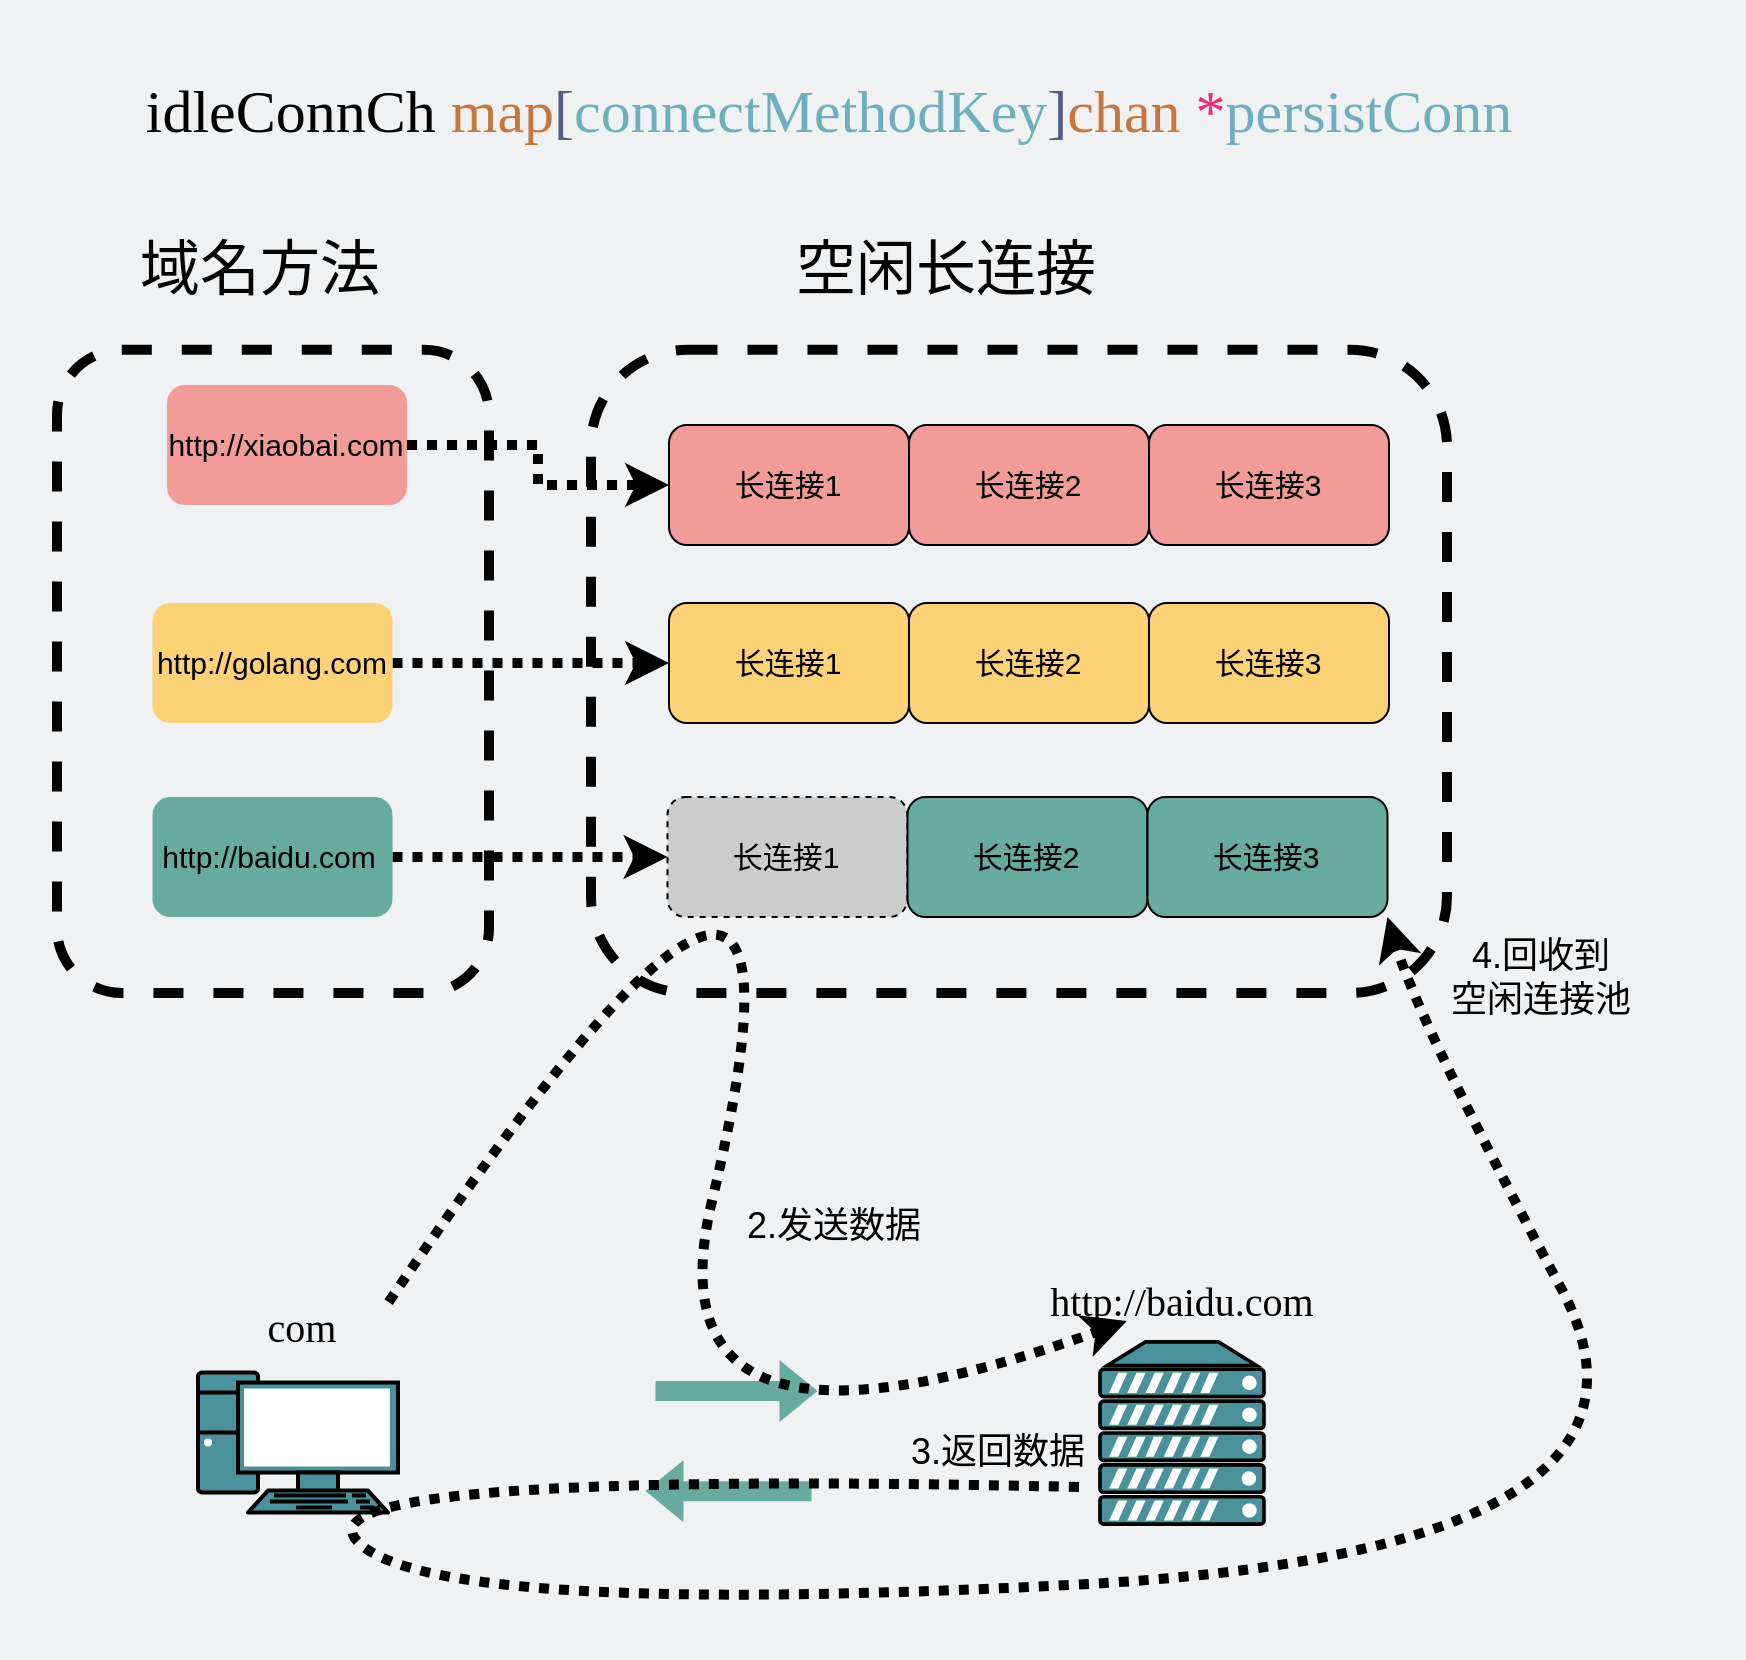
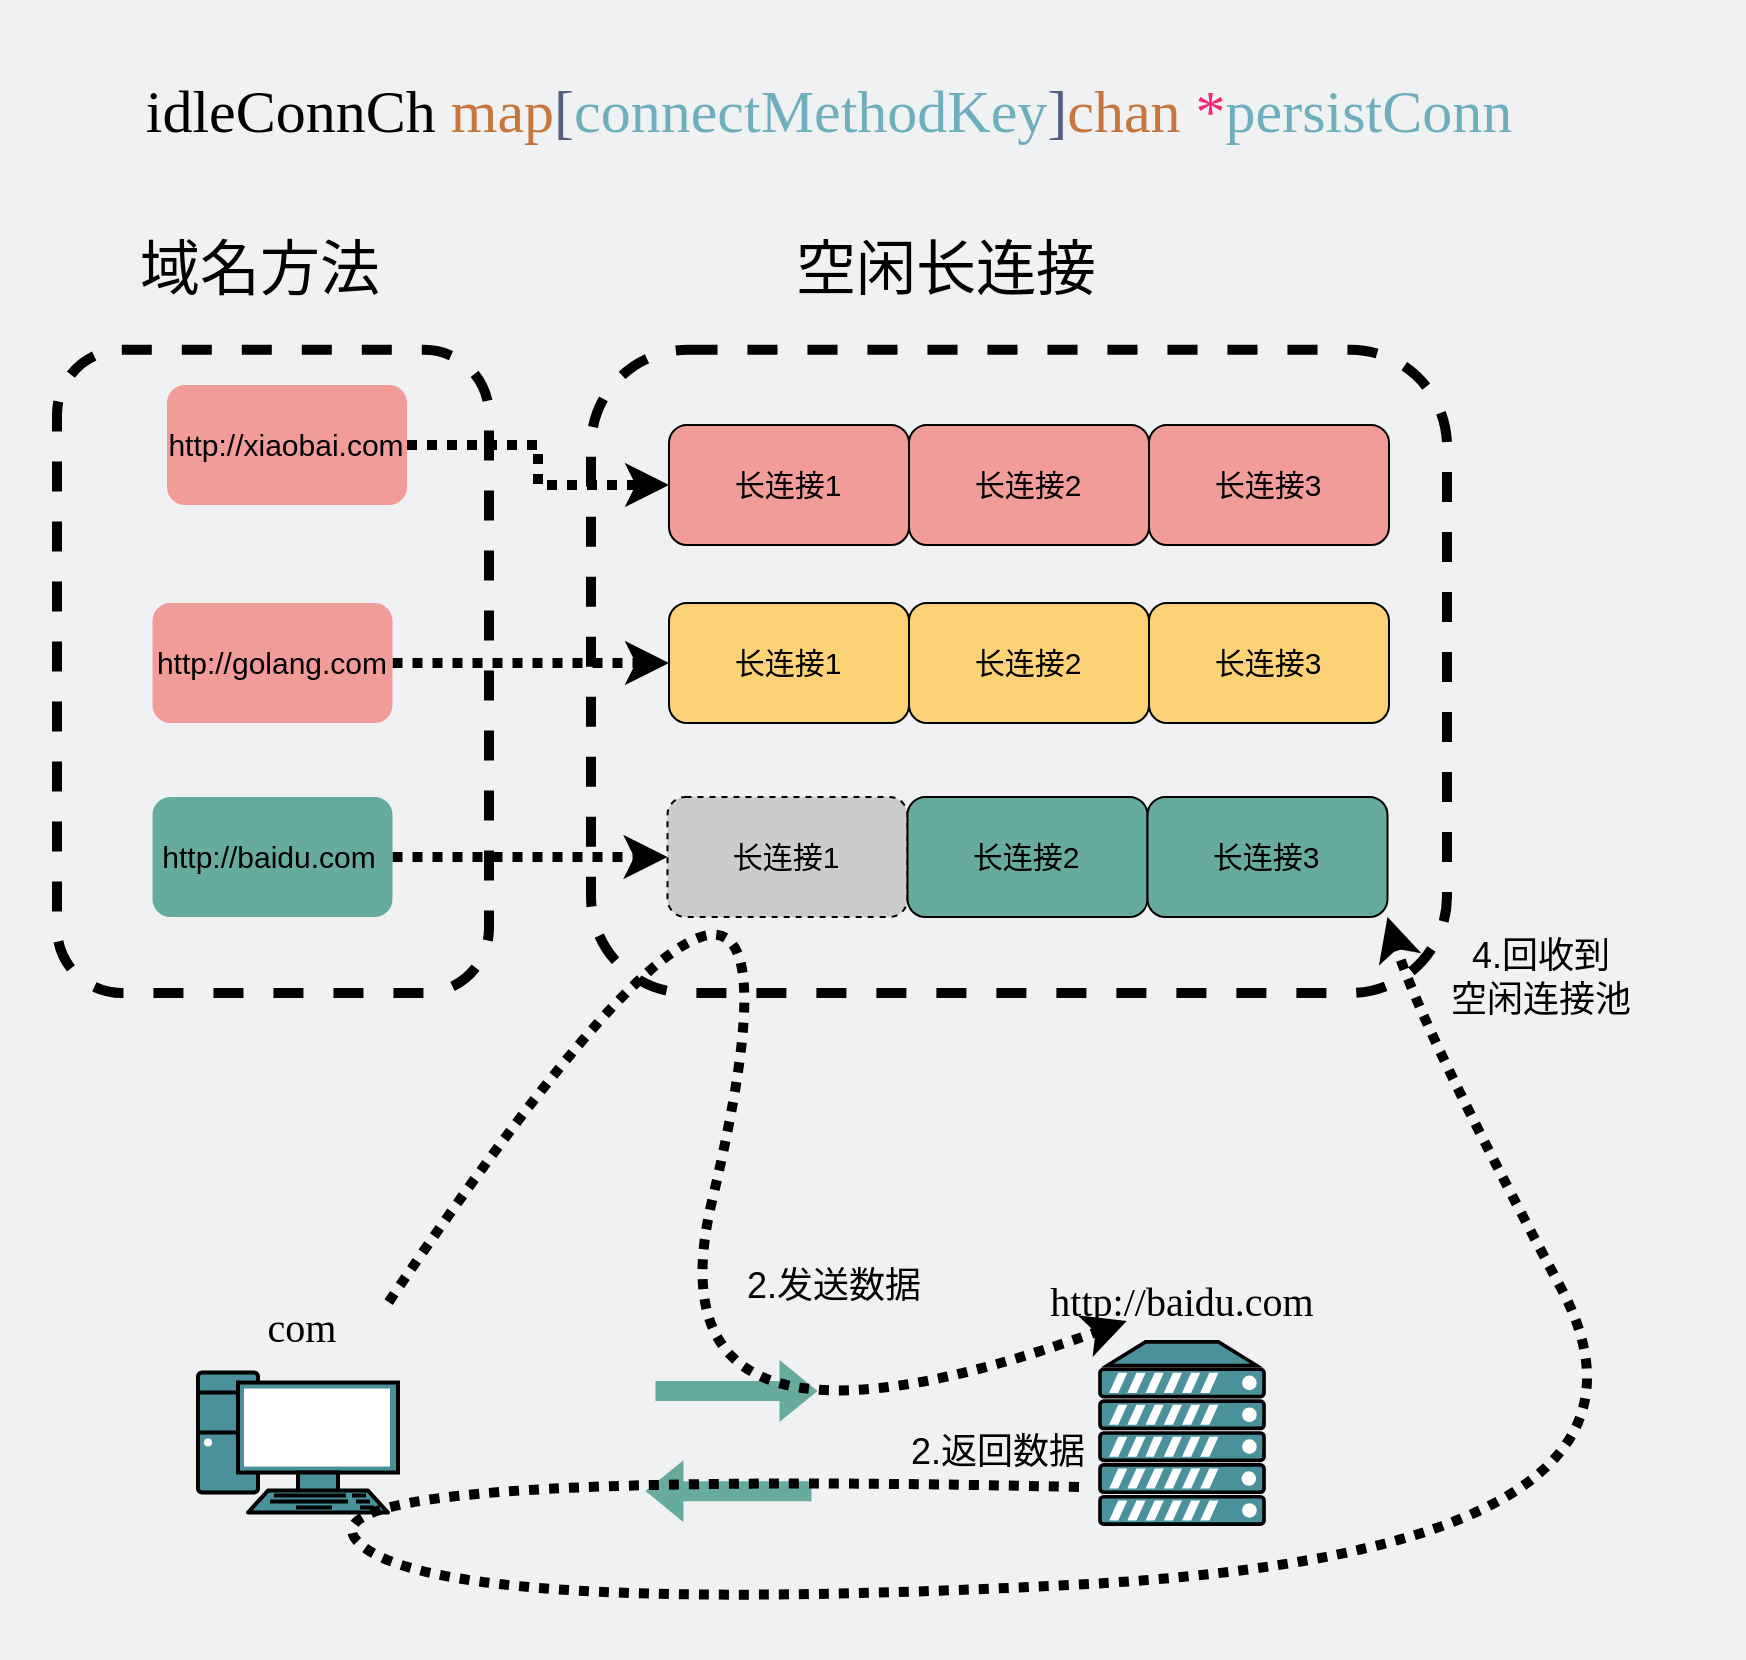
  <mxCell id="0" />
  <mxCell id="1" parent="0" />
  <mxCell id="2" value="" style="rounded=1;whiteSpace=wrap;html=1;strokeColor=#000000;fillColor=none;dashed=1;strokeWidth=5;" parent="1" vertex="1"><mxGeometry x="295" y="174.4" width="428" height="321.6" as="geometry" /></mxCell>
  <mxCell id="3" value="" style="rounded=1;whiteSpace=wrap;html=1;strokeColor=#000000;fillColor=none;dashed=1;strokeWidth=5;" parent="1" vertex="1"><mxGeometry x="28" y="174.4" width="216" height="321.6" as="geometry" /></mxCell>
  <mxCell id="4" style="edgeStyle=orthogonalEdgeStyle;rounded=0;orthogonalLoop=1;jettySize=auto;html=1;exitX=1;exitY=0.5;exitDx=0;exitDy=0;fontSize=15;dashed=1;strokeWidth=5;dashPattern=1 1;" parent="1" source="5" target="18" edge="1"><mxGeometry relative="1" as="geometry" /></mxCell>
  <mxCell id="5" value="" style="rounded=1;whiteSpace=wrap;html=1;strokeColor=none;fillColor=#67AB9F;fontSize=15;" parent="1" vertex="1"><mxGeometry x="75.75" y="398" width="120" height="60" as="geometry" /></mxCell>
  <mxCell id="6" value="http://baidu.com" style="text;html=1;strokeColor=none;fillColor=none;align=center;verticalAlign=middle;whiteSpace=wrap;rounded=0;fontSize=15;" parent="1" vertex="1"><mxGeometry x="93.75" y="418" width="81" height="20" as="geometry" /></mxCell>
  <mxCell id="7" style="edgeStyle=orthogonalEdgeStyle;rounded=0;orthogonalLoop=1;jettySize=auto;html=1;exitX=1;exitY=0.5;exitDx=0;exitDy=0;entryX=0;entryY=0.5;entryDx=0;entryDy=0;fontSize=15;strokeWidth=5;dashed=1;dashPattern=1 1;" parent="1" source="8" target="22" edge="1"><mxGeometry relative="1" as="geometry" /></mxCell>
- <mxCell id="8" value="http://golang.com" style="rounded=1;whiteSpace=wrap;html=1;strokeColor=none;fillColor=#FDD276;fontSize=15;" parent="1" vertex="1"><mxGeometry x="75.75" y="301" width="120" height="60" as="geometry" /></mxCell>
+ <mxCell id="8" value="http://golang.com" style="rounded=1;whiteSpace=wrap;html=1;strokeColor=none;fillColor=#f19c99;fontSize=15;" parent="1" vertex="1"><mxGeometry x="75.75" y="301" width="120" height="60" as="geometry" /></mxCell>
  <mxCell id="9" value="" style="fontColor=#0066CC;verticalAlign=top;verticalLabelPosition=bottom;labelPosition=center;align=center;html=1;outlineConnect=0;gradientColor=none;gradientDirection=north;strokeWidth=2;shape=mxgraph.networks.server;fillColor=#4A919B;" parent="1" vertex="1"><mxGeometry x="549.5" y="670.44" width="82" height="91.11" as="geometry" /></mxCell>
  <mxCell id="10" value="" style="fontColor=#0066CC;verticalAlign=top;verticalLabelPosition=bottom;labelPosition=center;align=center;html=1;outlineConnect=0;gradientColor=none;gradientDirection=north;strokeWidth=2;shape=mxgraph.networks.pc;fillColor=#4A919B;" parent="1" vertex="1"><mxGeometry x="98.5" y="685.77" width="100" height="70" as="geometry" /></mxCell>
  <mxCell id="11" value="&lt;pre style=&quot;font-family: &amp;#34;source code pro&amp;#34; ; font-size: 30px&quot;&gt;&lt;pre style=&quot;font-family: &amp;#34;source code pro&amp;#34;&quot;&gt;idleConnCh&lt;font color=&quot;#535e80&quot; style=&quot;font-size: 30px&quot;&gt; &lt;/font&gt;&lt;span style=&quot;color: rgb(199 , 119 , 62)&quot;&gt;map&lt;/span&gt;&lt;font color=&quot;#535e80&quot; style=&quot;font-size: 30px&quot;&gt;[&lt;/font&gt;&lt;span style=&quot;color: rgb(111 , 175 , 189)&quot;&gt;connectMethodKey&lt;/span&gt;&lt;font color=&quot;#535e80&quot; style=&quot;font-size: 30px&quot;&gt;]&lt;/font&gt;&lt;span style=&quot;color: rgb(199 , 119 , 62)&quot;&gt;chan &lt;/span&gt;&lt;span style=&quot;color: rgb(249 , 38 , 114)&quot;&gt;*&lt;/span&gt;&lt;span style=&quot;color: rgb(111 , 175 , 189)&quot;&gt;persistConn&lt;/span&gt;&lt;/pre&gt;&lt;/pre&gt;" style="text;html=1;strokeColor=none;fillColor=none;align=center;verticalAlign=middle;whiteSpace=wrap;rounded=0;dashed=1;" parent="1" vertex="1"><mxGeometry x="94.75" y="20" width="639.25" height="69" as="geometry" /></mxCell>
  <mxCell id="12" value="" style="shape=flexArrow;endArrow=classic;html=1;rounded=1;strokeColor=none;fillColor=#67AB9F;" parent="1" edge="1"><mxGeometry width="50" height="50" relative="1" as="geometry"><mxPoint x="326.75" y="695.06" as="sourcePoint" /><mxPoint x="408.75" y="695.06" as="targetPoint" /></mxGeometry></mxCell>
  <mxCell id="13" value="" style="shape=flexArrow;endArrow=classic;html=1;rounded=1;strokeColor=none;fillColor=#67AB9F;" parent="1" edge="1"><mxGeometry width="50" height="50" relative="1" as="geometry"><mxPoint x="405.75" y="745.09" as="sourcePoint" /><mxPoint x="321.75" y="745.06" as="targetPoint" /></mxGeometry></mxCell>
  <mxCell id="14" value="&lt;pre style=&quot;font-family: &amp;#34;source code pro&amp;#34;&quot;&gt;&lt;font style=&quot;font-size: 20px&quot;&gt;com&lt;/font&gt;&lt;/pre&gt;" style="text;html=1;strokeColor=none;fillColor=none;align=center;verticalAlign=middle;whiteSpace=wrap;rounded=0;dashed=1;" parent="1" vertex="1"><mxGeometry x="87.5" y="653" width="125.5" height="20" as="geometry" /></mxCell>
  <mxCell id="15" value="&lt;pre style=&quot;font-family: &amp;#34;source code pro&amp;#34;&quot;&gt;&lt;span style=&quot;font-size: 20px&quot;&gt;http://baidu.com&lt;/span&gt;&lt;/pre&gt;" style="text;html=1;strokeColor=none;fillColor=none;align=center;verticalAlign=middle;whiteSpace=wrap;rounded=0;dashed=1;" parent="1" vertex="1"><mxGeometry x="527.75" y="640" width="125.5" height="20" as="geometry" /></mxCell>
  <mxCell id="16" style="edgeStyle=orthogonalEdgeStyle;rounded=0;orthogonalLoop=1;jettySize=auto;html=1;exitX=1;exitY=0.5;exitDx=0;exitDy=0;entryX=0;entryY=0.5;entryDx=0;entryDy=0;fontSize=15;strokeWidth=5;dashed=1;dashPattern=1 1;" parent="1" source="17" target="25" edge="1"><mxGeometry relative="1" as="geometry" /></mxCell>
  <mxCell id="17" value="http://xiaobai.com" style="rounded=1;whiteSpace=wrap;html=1;strokeColor=none;fillColor=#F19C99;fontSize=15;" parent="1" vertex="1"><mxGeometry x="83" y="192" width="120" height="60" as="geometry" /></mxCell>
  <mxCell id="18" value="长连接1" style="rounded=1;whiteSpace=wrap;html=1;fontSize=15;fillColor=#CCCCCC;dashed=1;" parent="1" vertex="1"><mxGeometry x="333.25" y="398" width="120" height="60" as="geometry" /></mxCell>
  <mxCell id="19" value="&lt;span style=&quot;font-size: 15px&quot;&gt;长连接2&lt;/span&gt;" style="rounded=1;whiteSpace=wrap;html=1;fillColor=#67AB9F;fontSize=15;" parent="1" vertex="1"><mxGeometry x="453.25" y="398" width="120" height="60" as="geometry" /></mxCell>
  <mxCell id="20" value="&lt;span style=&quot;font-size: 15px&quot;&gt;长连接3&lt;/span&gt;" style="rounded=1;whiteSpace=wrap;html=1;fillColor=#67AB9F;fontSize=15;" parent="1" vertex="1"><mxGeometry x="573.25" y="398" width="120" height="60" as="geometry" /></mxCell>
  <mxCell id="21" value="&lt;font style=&quot;font-size: 30px&quot;&gt;域名方法&lt;/font&gt;" style="text;html=1;strokeColor=none;fillColor=none;align=center;verticalAlign=middle;whiteSpace=wrap;rounded=0;" parent="1" vertex="1"><mxGeometry x="20" y="103" width="219.5" height="61" as="geometry" /></mxCell>
  <mxCell id="22" value="长连接1" style="rounded=1;whiteSpace=wrap;html=1;fillColor=#FDD276;fontSize=15;" parent="1" vertex="1"><mxGeometry x="334" y="301" width="120" height="60" as="geometry" /></mxCell>
  <mxCell id="23" value="&lt;span style=&quot;font-size: 15px&quot;&gt;长连接2&lt;/span&gt;" style="rounded=1;whiteSpace=wrap;html=1;fillColor=#FDD276;fontSize=15;" parent="1" vertex="1"><mxGeometry x="454" y="301" width="120" height="60" as="geometry" /></mxCell>
  <mxCell id="24" value="&lt;span style=&quot;font-size: 15px&quot;&gt;长连接3&lt;/span&gt;" style="rounded=1;whiteSpace=wrap;html=1;fillColor=#FDD276;fontSize=15;" parent="1" vertex="1"><mxGeometry x="574" y="301" width="120" height="60" as="geometry" /></mxCell>
  <mxCell id="25" value="长连接1" style="rounded=1;whiteSpace=wrap;html=1;fillColor=#F19C99;fontSize=15;" parent="1" vertex="1"><mxGeometry x="334" y="212" width="120" height="60" as="geometry" /></mxCell>
  <mxCell id="26" value="&lt;span style=&quot;font-size: 15px&quot;&gt;长连接2&lt;/span&gt;" style="rounded=1;whiteSpace=wrap;html=1;fillColor=#F19C99;fontSize=15;" parent="1" vertex="1"><mxGeometry x="454" y="212" width="120" height="60" as="geometry" /></mxCell>
  <mxCell id="27" value="&lt;span style=&quot;font-size: 15px&quot;&gt;长连接3&lt;/span&gt;" style="rounded=1;whiteSpace=wrap;html=1;fillColor=#F19C99;fontSize=15;" parent="1" vertex="1"><mxGeometry x="574" y="212" width="120" height="60" as="geometry" /></mxCell>
  <mxCell id="28" value="&lt;font style=&quot;font-size: 30px&quot;&gt;空闲长连接&lt;/font&gt;" style="text;html=1;strokeColor=none;fillColor=none;align=center;verticalAlign=middle;whiteSpace=wrap;rounded=0;" parent="1" vertex="1"><mxGeometry x="363" y="103" width="219.5" height="61" as="geometry" /></mxCell>
  <mxCell id="29" value="" style="curved=1;endArrow=classic;html=1;dashed=1;dashPattern=1 1;fontSize=15;strokeWidth=5;fillColor=#67AB9F;exitX=0.847;exitY=-0.121;exitDx=0;exitDy=0;exitPerimeter=0;" parent="1" source="14" target="15" edge="1"><mxGeometry width="50" height="50" relative="1" as="geometry"><mxPoint x="272" y="621" as="sourcePoint" /><mxPoint x="376" y="663" as="targetPoint" /><Array as="points"><mxPoint x="306" y="485" /><mxPoint x="391" y="452" /><mxPoint x="320" y="748" /></Array></mxGeometry></mxCell>
- <mxCell id="30" value="&lt;font style=&quot;font-size: 18px&quot;&gt;2.发送数据&lt;/font&gt;" style="text;html=1;strokeColor=none;fillColor=none;align=center;verticalAlign=middle;whiteSpace=wrap;rounded=0;fontSize=15;" parent="1" vertex="1"><mxGeometry x="345" y="603" width="144" height="20" as="geometry" /></mxCell>
+ <mxCell id="30" value="&lt;font style=&quot;font-size: 18px&quot;&gt;2.发送数据&lt;/font&gt;" style="text;html=1;strokeColor=none;fillColor=none;align=center;verticalAlign=middle;whiteSpace=wrap;rounded=0;fontSize=15;" parent="1" vertex="1"><mxGeometry x="345" y="633" width="144" height="20" as="geometry" /></mxCell>
  <mxCell id="31" value="" style="curved=1;endArrow=classic;html=1;dashed=1;dashPattern=1 1;fontSize=15;strokeWidth=5;fillColor=#67AB9F;entryX=1;entryY=1;entryDx=0;entryDy=0;" parent="1" target="20" edge="1"><mxGeometry width="50" height="50" relative="1" as="geometry"><mxPoint x="539" y="743" as="sourcePoint" /><mxPoint x="751" y="477" as="targetPoint" /><Array as="points"><mxPoint x="140" y="734" /><mxPoint x="218" y="808" /><mxPoint x="851" y="776" /><mxPoint x="709" y="511" /></Array></mxGeometry></mxCell>
- <mxCell id="32" value="&lt;font style=&quot;font-size: 18px&quot;&gt;3.返回数据&lt;/font&gt;" style="text;html=1;strokeColor=none;fillColor=none;align=center;verticalAlign=middle;whiteSpace=wrap;rounded=0;fontSize=15;" parent="1" vertex="1"><mxGeometry x="427" y="716" width="144" height="20" as="geometry" /></mxCell>
+ <mxCell id="32" value="&lt;font style=&quot;font-size: 18px&quot;&gt;2.返回数据&lt;/font&gt;" style="text;html=1;strokeColor=none;fillColor=none;align=center;verticalAlign=middle;whiteSpace=wrap;rounded=0;fontSize=15;" parent="1" vertex="1"><mxGeometry x="427" y="716" width="144" height="20" as="geometry" /></mxCell>
  <mxCell id="33" value="&lt;font style=&quot;font-size: 18px&quot;&gt;4.回收到&lt;br&gt;空闲连接池&lt;/font&gt;" style="text;html=1;strokeColor=none;fillColor=none;align=center;verticalAlign=middle;whiteSpace=wrap;rounded=0;fontSize=15;" parent="1" vertex="1"><mxGeometry x="708" y="479" width="125" height="20" as="geometry" /></mxCell>
